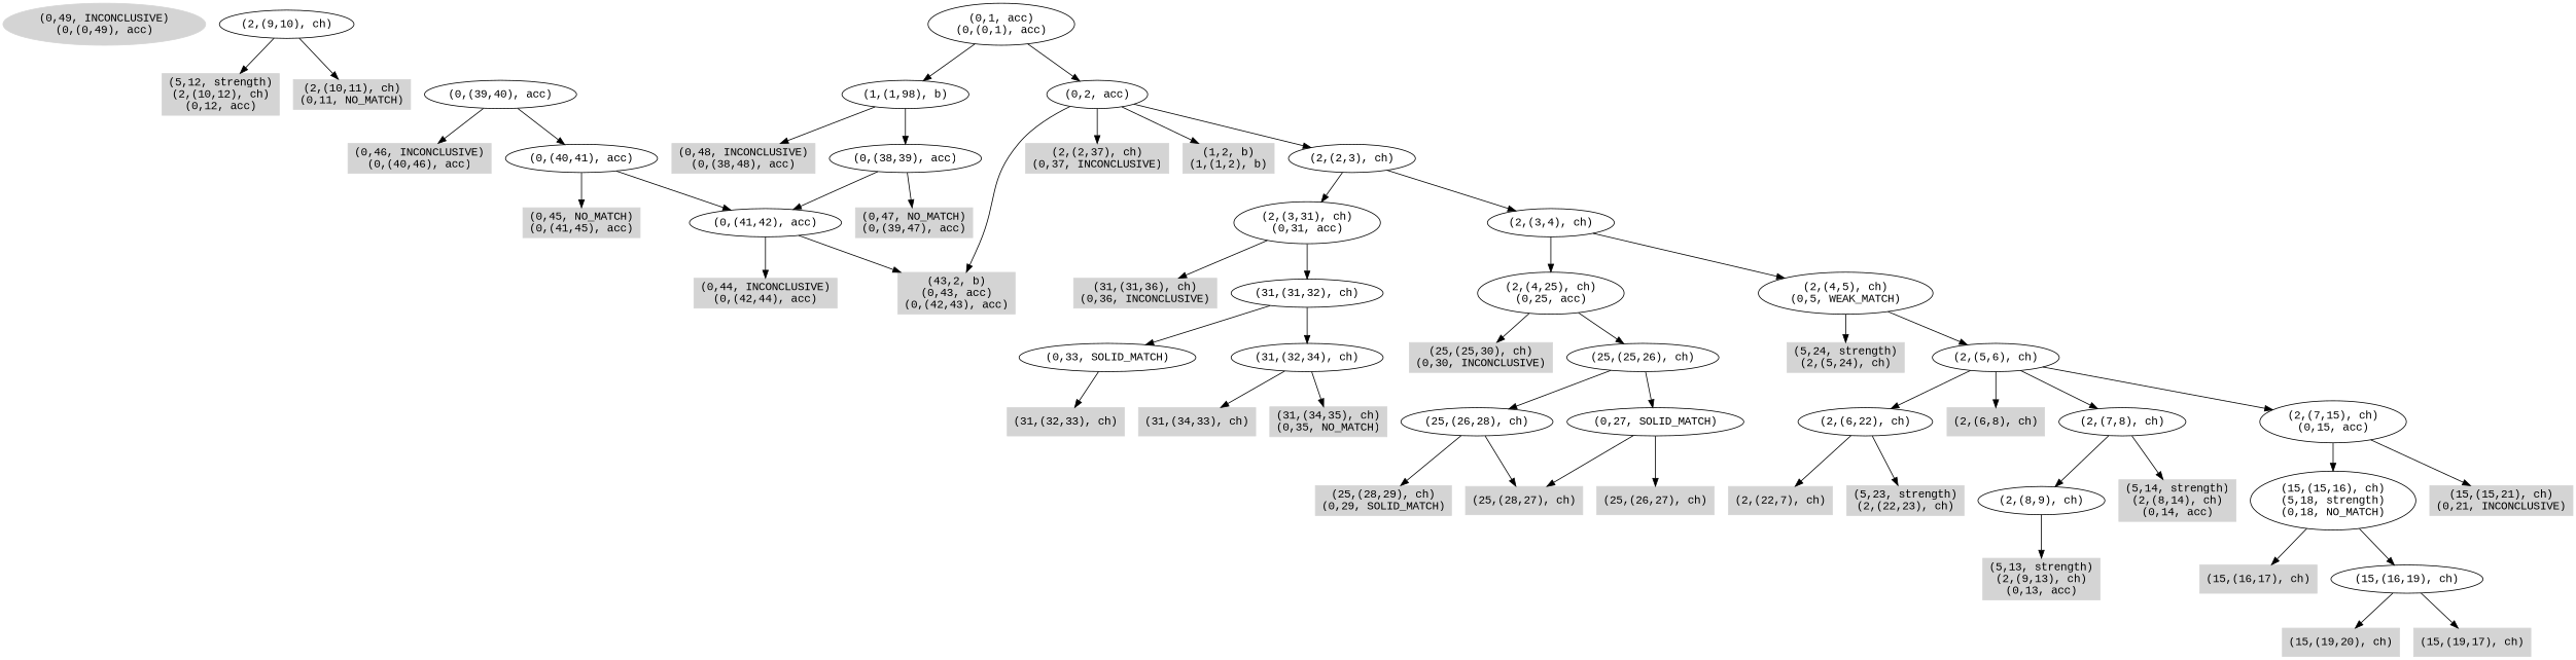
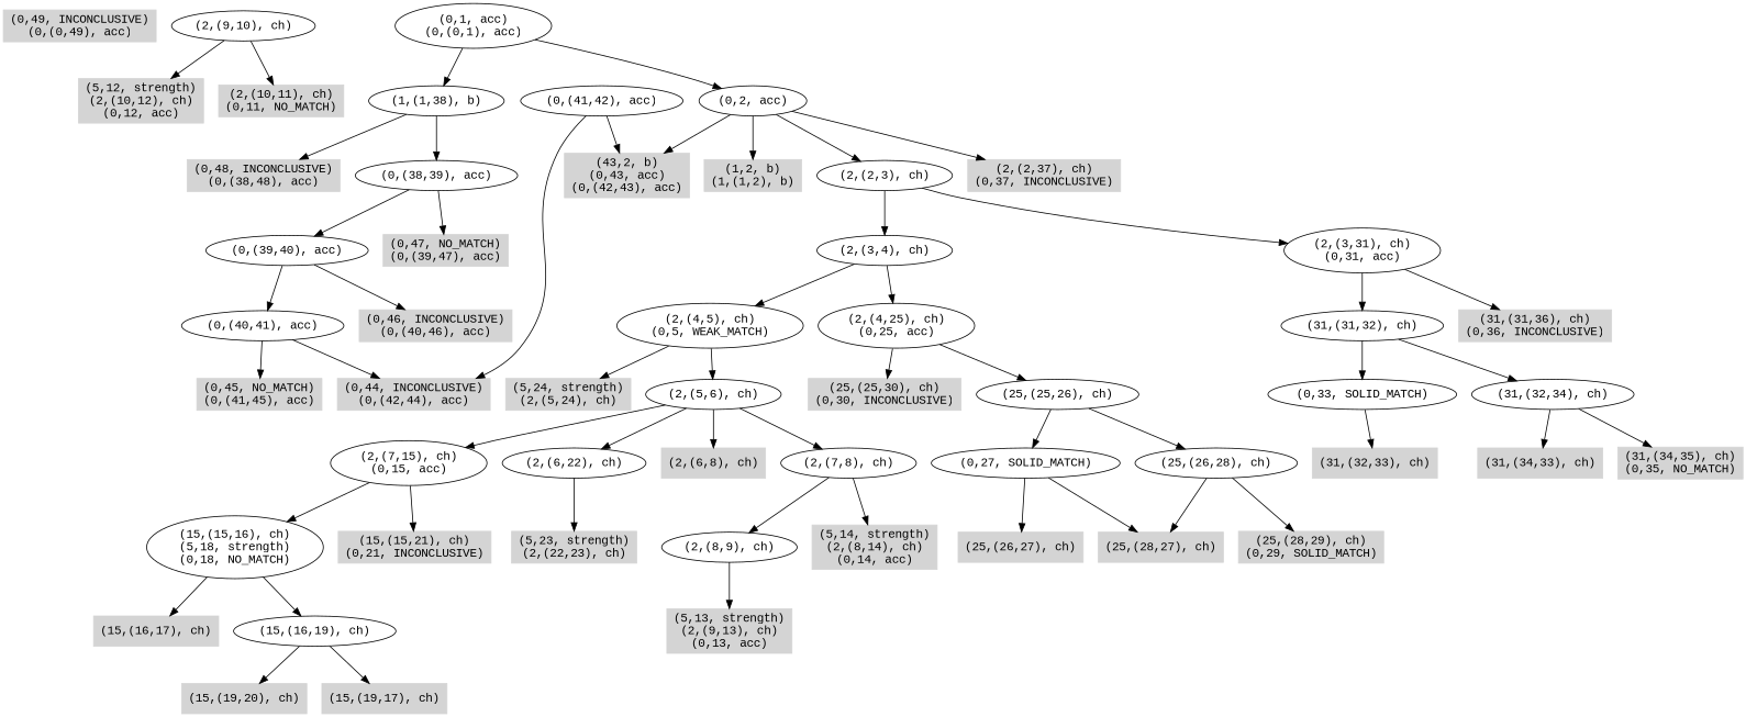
  digraph {
    fontname="Liberation Mono"
    node [color=".0 .0 .83" fontname="Liberation Mono" shape=box style=filled]
    edge [fontname="Liberation Mono"]
-   n1 [label="(0,49, INCONCLUSIVE)\n(0,(0,49), acc)" shape=ellipse]
+   n1 [label="(0,49, INCONCLUSIVE)\n(0,(0,49), acc)"]
    n2 [label="(5,12, strength)\n(2,(10,12), ch)\n(0,12, acc)"]
    n3 [label="(5,13, strength)\n(2,(9,13), ch)\n(0,13, acc)"]
    n4 [label="(5,14, strength)\n(2,(8,14), ch)\n(0,14, acc)"]
    n5 [label="(15,(15,21), ch)\n(0,21, INCONCLUSIVE)"]
    n6 [label="(15,(19,20), ch)"]
    n7 [label="(15,(19,17), ch)"]
    n8 [label="(15,(16,19), ch)" color="" shape="" style=""]
    n9 [label="(15,(16,17), ch)"]
    n10 [label="(15,(15,16), ch)\n(5,18, strength)\n(0,18, NO_MATCH)" color="" shape="" style=""]
    n11 [label="(2,(7,15), ch)\n(0,15, acc)" color="" shape="" style=""]
    n12 [label="(25,(25,30), ch)\n(0,30, INCONCLUSIVE)"]
    n13 [label="(25,(26,27), ch)"]
    n14 [label="(25,(28,27), ch)"]
    n15 [label="(0,27, SOLID_MATCH)" color="" shape="" style=""]
    n16 [label="(25,(28,29), ch)\n(0,29, SOLID_MATCH)"]
    n17 [label="(25,(26,28), ch)" color="" shape="" style=""]
    n18 [label="(25,(25,26), ch)" color="" shape="" style=""]
    n19 [label="(2,(4,25), ch)\n(0,25, acc)" color="" shape="" style=""]
    n20 [label="(31,(31,36), ch)\n(0,36, INCONCLUSIVE)"]
    n21 [label="(31,(34,35), ch)\n(0,35, NO_MATCH)"]
    n22 [label="(31,(32,33), ch)"]
    n23 [label="(31,(34,33), ch)"]
    n24 [label="(0,33, SOLID_MATCH)" color="" shape="" style=""]
    n25 [label="(31,(32,34), ch)" color="" shape="" style=""]
    n26 [label="(31,(31,32), ch)" color="" shape="" style=""]
    n27 [label="(2,(3,31), ch)\n(0,31, acc)" color="" shape="" style=""]
    n28 [label="(43,2, b)\n(0,43, acc)\n(0,(42,43), acc)"]
    n29 [label="(2,(2,37), ch)\n(0,37, INCONCLUSIVE)"]
    n30 [label="(2,(10,11), ch)\n(0,11, NO_MATCH)"]
    n31 [label="(5,24, strength)\n(2,(5,24), ch)"]
    n32 [label="(5,23, strength)\n(2,(22,23), ch)"]
-   n33 [label="(2,(22,7), ch)"]
    n34 [label="(2,(6,22), ch)" color="" shape="" style=""]
    n35 [label="(2,(6,8), ch)"]
    n36 [label="(2,(9,10), ch)" color="" shape="" style=""]
    n37 [label="(2,(8,9), ch)" color="" shape="" style=""]
    n38 [label="(2,(7,8), ch)" color="" shape="" style=""]
    n39 [label="(2,(5,6), ch)" color="" shape="" style=""]
    n40 [label="(2,(4,5), ch)\n(0,5, WEAK_MATCH)" color="" shape="" style=""]
    n41 [label="(1,2, b)\n(1,(1,2), b)"]
    n42 [label="(2,(3,4), ch)" color="" shape="" style=""]
    n43 [label="(2,(2,3), ch)" color="" shape="" style=""]
    n44 [label="(0,2, acc)" color="" shape="" style=""]
    n45 [label="(0,48, INCONCLUSIVE)\n(0,(38,48), acc)"]
    n46 [label="(0,47, NO_MATCH)\n(0,(39,47), acc)"]
    n47 [label="(0,46, INCONCLUSIVE)\n(0,(40,46), acc)"]
    n48 [label="(0,45, NO_MATCH)\n(0,(41,45), acc)"]
    n49 [label="(0,44, INCONCLUSIVE)\n(0,(42,44), acc)"]
    n50 [label="(0,(41,42), acc)" color="" shape="" style=""]
    n51 [label="(0,(40,41), acc)" color="" shape="" style=""]
    n52 [label="(0,(39,40), acc)" color="" shape="" style=""]
    n53 [label="(0,(38,39), acc)" color="" shape="" style=""]
-   n54 [label="(1,(1,98), b)" color="" shape="" style=""]
+   n54 [label="(1,(1,38), b)" color="" shape="" style=""]
    n55 [label="(0,1, acc)\n(0,(0,1), acc)" color="" shape="" style=""]
    n8 -> n6
    n8 -> n7
    n10 -> n8
    n10 -> n9
    n11 -> n5
    n11 -> n10
    n15 -> n13
    n15 -> n14
    n17 -> n14
    n17 -> n16
    n18 -> n15
    n18 -> n17
    n19 -> n12
    n19 -> n18
    n24 -> n22
    n25 -> n21
    n25 -> n23
    n26 -> n24
    n26 -> n25
    n27 -> n20
    n27 -> n26
    n34 -> n32
-   n34 -> n33
    n36 -> n2
    n36 -> n30
    n37 -> n3
    n38 -> n4
    n38 -> n37
    n39 -> n11
    n39 -> n34
    n39 -> n35
    n39 -> n38
    n40 -> n31
    n40 -> n39
    n42 -> n19
    n42 -> n40
    n43 -> n27
    n43 -> n42
    n44 -> n28
    n44 -> n29
    n44 -> n41
    n44 -> n43
    n50 -> n28
    n50 -> n49
    n51 -> n48
-   n51 -> n50
+   n51 -> n49
    n52 -> n47
    n52 -> n51
    n53 -> n46
-   n53 -> n50
+   n53 -> n52
    n54 -> n45
    n54 -> n53
    n55 -> n44
    n55 -> n54
  }
